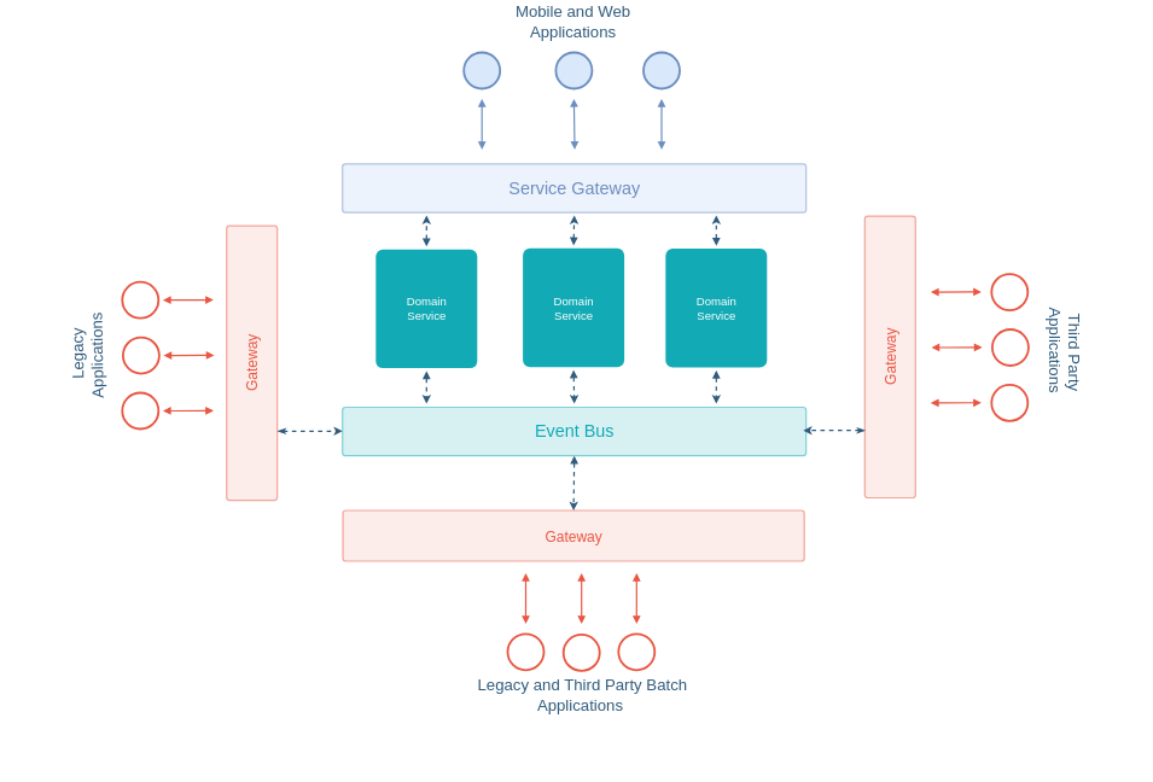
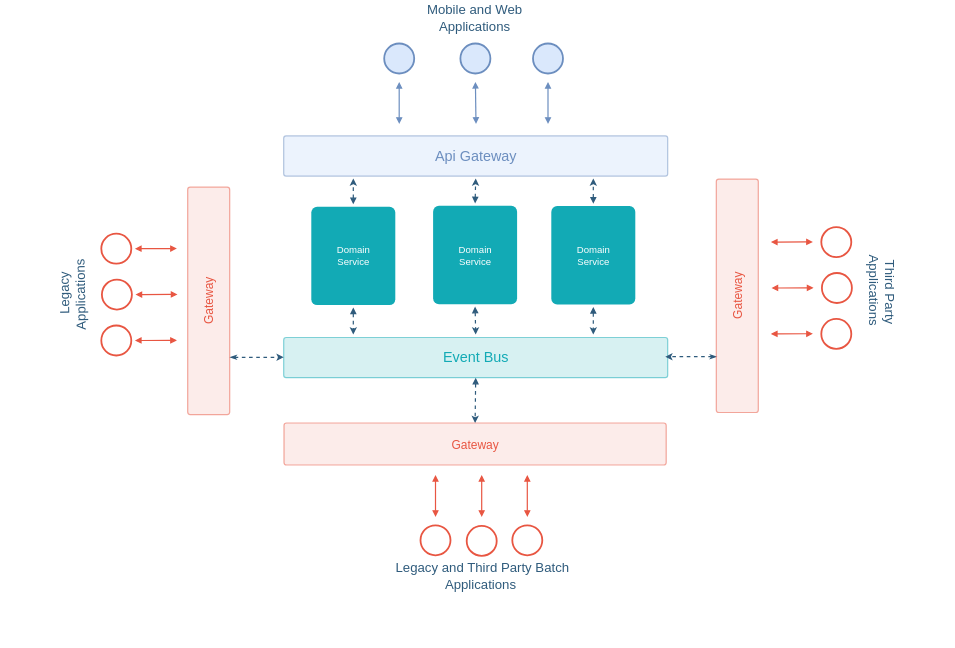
  <mxCell id="0" />
  <mxCell id="1" parent="0" />
- <mxCell id="2" value="&lt;font style=&quot;font-size: 24px&quot; color=&quot;#6c8ebf&quot;&gt;Service Gateway&lt;/font&gt;" style="rounded=1;fillColor=#dae8fc;strokeWidth=2;html=1;strokeColor=#6c8ebf;arcSize=6;opacity=50;" parent="1" vertex="1"><mxGeometry x="472" y="226" width="640" height="67" as="geometry" /></mxCell>
+ <mxCell id="2" value="&lt;font style=&quot;font-size: 24px&quot; color=&quot;#6c8ebf&quot;&gt;Api Gateway&lt;/font&gt;" style="rounded=1;fillColor=#dae8fc;strokeWidth=2;html=1;strokeColor=#6c8ebf;arcSize=6;opacity=50;" parent="1" vertex="1"><mxGeometry x="472" y="226" width="640" height="67" as="geometry" /></mxCell>
  <mxCell id="3" style="edgeStyle=none;rounded=0;orthogonalLoop=1;jettySize=auto;html=1;exitX=1;exitY=0.5;exitDx=0;exitDy=0;shadow=0;strokeColor=#000000;strokeWidth=2;" parent="1" edge="1"><mxGeometry relative="1" as="geometry"><mxPoint x="1078" y="626" as="sourcePoint" /><mxPoint x="1078" y="626" as="targetPoint" /></mxGeometry></mxCell>
  <mxCell id="4" style="edgeStyle=none;rounded=0;orthogonalLoop=1;jettySize=auto;html=1;exitX=0.5;exitY=1;exitDx=0;exitDy=0;entryX=0;entryY=0.5;entryDx=0;entryDy=0;shadow=0;dashed=1;startArrow=block;startFill=1;strokeColor=#2F5B7C;strokeWidth=2;fontSize=20;" parent="1" source="5" target="10" edge="1"><mxGeometry relative="1" as="geometry" /></mxCell>
  <mxCell id="5" value="&lt;span style=&quot;color: rgb(18 , 170 , 181) ; font-size: 24px&quot;&gt;Event Bus&lt;/span&gt;" style="rounded=1;fillColor=#B0E3E6;strokeWidth=2;html=1;strokeColor=#12AAB5;arcSize=6;opacity=50;" parent="1" vertex="1"><mxGeometry x="472" y="562" width="640" height="67" as="geometry" /></mxCell>
  <mxCell id="6" style="edgeStyle=none;rounded=0;orthogonalLoop=1;jettySize=auto;html=1;exitX=1;exitY=0.75;exitDx=0;exitDy=0;entryX=0;entryY=0.5;entryDx=0;entryDy=0;shadow=0;strokeColor=#2F5B7C;strokeWidth=2;fontSize=20;startArrow=classicThin;startFill=1;dashed=1;" parent="1" edge="1"><mxGeometry relative="1" as="geometry"><mxPoint x="382" y="595" as="sourcePoint" /><mxPoint x="472" y="595" as="targetPoint" /></mxGeometry></mxCell>
  <mxCell id="7" value="&lt;font color=&quot;#e85642&quot; style=&quot;font-size: 20px;&quot;&gt;Gateway&lt;/font&gt;" style="rounded=1;fillColor=#fad9d5;strokeWidth=2;html=1;strokeColor=#E85642;arcSize=6;opacity=50;verticalAlign=middle;horizontal=0;fontSize=20;" parent="1" vertex="1"><mxGeometry x="312" y="311.5" width="70" height="379" as="geometry" /></mxCell>
  <mxCell id="8" style="edgeStyle=none;rounded=0;orthogonalLoop=1;jettySize=auto;html=1;exitX=0;exitY=0.75;exitDx=0;exitDy=0;shadow=0;dashed=1;startArrow=classicThin;startFill=1;strokeColor=#2F5B7C;strokeWidth=2;fontSize=20;" parent="1" edge="1"><mxGeometry relative="1" as="geometry"><mxPoint x="1108" y="594" as="targetPoint" /><mxPoint x="1194" y="594" as="sourcePoint" /></mxGeometry></mxCell>
  <mxCell id="9" value="&lt;font color=&quot;#e85642&quot; style=&quot;font-size: 20px;&quot;&gt;Gateway&lt;/font&gt;" style="rounded=1;fillColor=#fad9d5;strokeWidth=2;html=1;strokeColor=#E85642;arcSize=6;opacity=50;verticalAlign=middle;horizontal=0;fontSize=20;" parent="1" vertex="1"><mxGeometry x="1193" y="298" width="70" height="389" as="geometry" /></mxCell>
  <mxCell id="10" value="&lt;font color=&quot;#e85642&quot; style=&quot;font-size: 20px;&quot;&gt;Gateway&lt;/font&gt;" style="rounded=1;fillColor=#fad9d5;strokeWidth=2;html=1;strokeColor=#E85642;arcSize=6;opacity=50;verticalAlign=middle;horizontal=0;fontSize=20;rotation=90;" parent="1" vertex="1"><mxGeometry x="756" y="421" width="70" height="637" as="geometry" /></mxCell>
  <mxCell id="11" value="" style="shape=mxgraph.bpmn.shape;html=1;verticalLabelPosition=bottom;labelBackgroundColor=#ffffff;verticalAlign=top;perimeter=ellipsePerimeter;outline=standard;symbol=general;fontFamily=Helvetica;fontSize=12;fontColor=#000000;align=center;strokeColor=#e85642;strokeWidth=3;fillColor=none;perimeterSpacing=6;" parent="1" vertex="1"><mxGeometry x="168" y="389" width="50" height="50" as="geometry" /></mxCell>
  <mxCell id="12" value="" style="edgeStyle=none;strokeWidth=2;html=1;strokeColor=#e85642;endArrow=block;endFill=1;startArrow=block;startFill=1;" parent="1" source="11" edge="1"><mxGeometry x="1586" y="-31.5" width="100" height="100" as="geometry"><mxPoint x="-172" y="26.5" as="sourcePoint" /><mxPoint x="294" y="413.748" as="targetPoint" /></mxGeometry></mxCell>
  <mxCell id="13" value="" style="shape=mxgraph.bpmn.shape;html=1;verticalLabelPosition=bottom;labelBackgroundColor=#ffffff;verticalAlign=top;perimeter=ellipsePerimeter;outline=standard;symbol=general;fontFamily=Helvetica;fontSize=12;fontColor=#000000;align=center;strokeColor=#e85642;strokeWidth=3;fillColor=none;perimeterSpacing=6;" parent="1" vertex="1"><mxGeometry x="169" y="465.5" width="50" height="50" as="geometry" /></mxCell>
  <mxCell id="14" value="" style="edgeStyle=none;strokeWidth=2;html=1;strokeColor=#e85642;endArrow=block;endFill=1;startArrow=block;startFill=1;" parent="1" source="13" edge="1"><mxGeometry x="1587" y="45" width="100" height="100" as="geometry"><mxPoint x="-171" y="103" as="sourcePoint" /><mxPoint x="295" y="490.247" as="targetPoint" /></mxGeometry></mxCell>
  <mxCell id="15" value="" style="shape=mxgraph.bpmn.shape;html=1;verticalLabelPosition=bottom;labelBackgroundColor=#ffffff;verticalAlign=top;perimeter=ellipsePerimeter;outline=standard;symbol=general;fontFamily=Helvetica;fontSize=12;fontColor=#000000;align=center;strokeColor=#e85642;strokeWidth=3;fillColor=none;perimeterSpacing=6;" parent="1" vertex="1"><mxGeometry x="168" y="542" width="50" height="50" as="geometry" /></mxCell>
  <mxCell id="16" value="" style="edgeStyle=none;strokeWidth=2;html=1;strokeColor=#e85642;endArrow=block;endFill=1;startArrow=block;startFill=1;" parent="1" source="15" edge="1"><mxGeometry x="1586" y="121.5" width="100" height="100" as="geometry"><mxPoint x="-172" y="179.5" as="sourcePoint" /><mxPoint x="294" y="566.747" as="targetPoint" /></mxGeometry></mxCell>
  <mxCell id="17" value="" style="shape=mxgraph.bpmn.shape;html=1;verticalLabelPosition=bottom;labelBackgroundColor=#ffffff;verticalAlign=top;perimeter=ellipsePerimeter;outline=standard;symbol=general;fontFamily=Helvetica;fontSize=12;fontColor=#000000;align=center;strokeColor=#e85642;strokeWidth=3;fillColor=none;perimeterSpacing=6;" parent="1" vertex="1"><mxGeometry x="1368" y="378" width="50" height="50" as="geometry" /></mxCell>
  <mxCell id="18" value="" style="edgeStyle=none;strokeWidth=2;html=1;strokeColor=#e85642;endArrow=block;endFill=1;startArrow=block;startFill=1;" parent="1" edge="1"><mxGeometry x="2646" y="-42.5" width="100" height="100" as="geometry"><mxPoint x="1284" y="403" as="sourcePoint" /><mxPoint x="1354" y="402.747" as="targetPoint" /></mxGeometry></mxCell>
  <mxCell id="19" value="" style="shape=mxgraph.bpmn.shape;html=1;verticalLabelPosition=bottom;labelBackgroundColor=#ffffff;verticalAlign=top;perimeter=ellipsePerimeter;outline=standard;symbol=general;fontFamily=Helvetica;fontSize=12;fontColor=#000000;align=center;strokeColor=#e85642;strokeWidth=3;fillColor=none;perimeterSpacing=6;" parent="1" vertex="1"><mxGeometry x="1369" y="454.5" width="50" height="50" as="geometry" /></mxCell>
  <mxCell id="20" value="" style="edgeStyle=none;strokeWidth=2;html=1;strokeColor=#e85642;endArrow=block;endFill=1;startArrow=block;startFill=1;" parent="1" edge="1"><mxGeometry x="2647" y="34" width="100" height="100" as="geometry"><mxPoint x="1285" y="479.5" as="sourcePoint" /><mxPoint x="1355" y="479.247" as="targetPoint" /></mxGeometry></mxCell>
  <mxCell id="21" value="" style="shape=mxgraph.bpmn.shape;html=1;verticalLabelPosition=bottom;labelBackgroundColor=#ffffff;verticalAlign=top;perimeter=ellipsePerimeter;outline=standard;symbol=general;fontFamily=Helvetica;fontSize=12;fontColor=#000000;align=center;strokeColor=#e85642;strokeWidth=3;fillColor=none;perimeterSpacing=6;" parent="1" vertex="1"><mxGeometry x="1368" y="531" width="50" height="50" as="geometry" /></mxCell>
  <mxCell id="22" value="" style="edgeStyle=none;strokeWidth=2;html=1;strokeColor=#e85642;endArrow=block;endFill=1;startArrow=block;startFill=1;" parent="1" edge="1"><mxGeometry x="2646" y="110.5" width="100" height="100" as="geometry"><mxPoint x="1284" y="556" as="sourcePoint" /><mxPoint x="1354" y="555.747" as="targetPoint" /></mxGeometry></mxCell>
  <mxCell id="23" value="" style="group;rotation=90;" parent="1" vertex="1" connectable="0"><mxGeometry x="734" y="757" width="135" height="203" as="geometry" /></mxCell>
  <mxCell id="24" value="" style="shape=mxgraph.bpmn.shape;html=1;verticalLabelPosition=bottom;labelBackgroundColor=#ffffff;verticalAlign=top;perimeter=ellipsePerimeter;outline=standard;symbol=general;fontFamily=Helvetica;fontSize=12;fontColor=#000000;align=center;strokeColor=#e85642;strokeWidth=3;fillColor=none;perimeterSpacing=6;rotation=90;" parent="23" vertex="1"><mxGeometry x="119" y="118" width="50" height="50" as="geometry" /></mxCell>
  <mxCell id="25" value="" style="edgeStyle=none;strokeWidth=2;html=1;strokeColor=#e85642;endArrow=block;endFill=1;startArrow=block;startFill=1;" parent="23" edge="1"><mxGeometry x="532" y="-362" width="100" height="100" as="geometry"><mxPoint x="144" y="34" as="sourcePoint" /><mxPoint x="144" y="104" as="targetPoint" /></mxGeometry></mxCell>
  <mxCell id="26" value="" style="shape=mxgraph.bpmn.shape;html=1;verticalLabelPosition=bottom;labelBackgroundColor=#ffffff;verticalAlign=top;perimeter=ellipsePerimeter;outline=standard;symbol=general;fontFamily=Helvetica;fontSize=12;fontColor=#000000;align=center;strokeColor=#e85642;strokeWidth=3;fillColor=none;perimeterSpacing=6;rotation=90;" parent="23" vertex="1"><mxGeometry x="43" y="119" width="50" height="50" as="geometry" /></mxCell>
  <mxCell id="27" value="" style="edgeStyle=none;strokeWidth=2;html=1;strokeColor=#e85642;endArrow=block;endFill=1;startArrow=block;startFill=1;" parent="23" edge="1"><mxGeometry x="455" y="-362" width="100" height="100" as="geometry"><mxPoint x="68" y="34" as="sourcePoint" /><mxPoint x="68" y="104" as="targetPoint" /></mxGeometry></mxCell>
  <mxCell id="28" value="" style="shape=mxgraph.bpmn.shape;html=1;verticalLabelPosition=bottom;labelBackgroundColor=#ffffff;verticalAlign=top;perimeter=ellipsePerimeter;outline=standard;symbol=general;fontFamily=Helvetica;fontSize=12;fontColor=#000000;align=center;strokeColor=#e85642;strokeWidth=3;fillColor=none;perimeterSpacing=6;rotation=90;" parent="23" vertex="1"><mxGeometry x="-34" y="118" width="50" height="50" as="geometry" /></mxCell>
  <mxCell id="29" value="" style="edgeStyle=none;strokeWidth=2;html=1;strokeColor=#e85642;endArrow=block;endFill=1;startArrow=block;startFill=1;" parent="23" edge="1"><mxGeometry x="379" y="-362" width="100" height="100" as="geometry"><mxPoint x="-9" y="34" as="sourcePoint" /><mxPoint x="-9" y="104" as="targetPoint" /></mxGeometry></mxCell>
  <mxCell id="30" style="edgeStyle=none;rounded=0;orthogonalLoop=1;jettySize=auto;html=1;exitX=0.5;exitY=1;exitDx=0;exitDy=0;shadow=0;dashed=1;startArrow=block;startFill=1;strokeColor=#2F5B7C;strokeWidth=2;fontSize=20;" parent="1" source="32" edge="1"><mxGeometry relative="1" as="geometry"><mxPoint x="588" y="557" as="targetPoint" /></mxGeometry></mxCell>
  <mxCell id="31" style="edgeStyle=none;rounded=0;orthogonalLoop=1;jettySize=auto;html=1;exitX=0.5;exitY=0;exitDx=0;exitDy=0;shadow=0;dashed=1;startArrow=block;startFill=1;strokeColor=#2F5B7C;strokeWidth=2;fontSize=20;" parent="1" source="32" edge="1"><mxGeometry relative="1" as="geometry"><mxPoint x="588" y="297" as="targetPoint" /></mxGeometry></mxCell>
  <mxCell id="32" value="Domain&lt;br&gt;Service" style="rounded=1;fillColor=#12aab5;strokeWidth=2;html=1;strokeColor=none;fontColor=#FFFFFF;fontSize=16;arcSize=7;perimeterSpacing=4;" parent="1" vertex="1"><mxGeometry x="518" y="344" width="140" height="164" as="geometry" /></mxCell>
  <mxCell id="33" style="edgeStyle=none;rounded=0;orthogonalLoop=1;jettySize=auto;html=1;exitX=0.5;exitY=1;exitDx=0;exitDy=0;shadow=0;dashed=1;startArrow=block;startFill=1;strokeColor=#2F5B7C;strokeWidth=2;fontSize=20;" parent="1" source="35" edge="1"><mxGeometry relative="1" as="geometry"><mxPoint x="792" y="557" as="targetPoint" /></mxGeometry></mxCell>
  <mxCell id="34" style="edgeStyle=none;rounded=0;orthogonalLoop=1;jettySize=auto;html=1;exitX=0.5;exitY=0;exitDx=0;exitDy=0;shadow=0;dashed=1;startArrow=block;startFill=1;strokeColor=#2F5B7C;strokeWidth=2;fontSize=20;" parent="1" source="35" edge="1"><mxGeometry relative="1" as="geometry"><mxPoint x="792" y="297" as="targetPoint" /></mxGeometry></mxCell>
  <mxCell id="35" value="Domain&lt;br&gt;Service" style="rounded=1;fillColor=#12aab5;strokeWidth=2;html=1;strokeColor=none;fontColor=#FFFFFF;fontSize=16;arcSize=7;perimeterSpacing=4;" parent="1" vertex="1"><mxGeometry x="721" y="342.5" width="140" height="164" as="geometry" /></mxCell>
  <mxCell id="36" style="edgeStyle=none;rounded=0;orthogonalLoop=1;jettySize=auto;html=1;exitX=0.5;exitY=1;exitDx=0;exitDy=0;shadow=0;dashed=1;startArrow=block;startFill=1;strokeColor=#2F5B7C;strokeWidth=2;fontSize=20;" parent="1" source="38" edge="1"><mxGeometry relative="1" as="geometry"><mxPoint x="988" y="557" as="targetPoint" /></mxGeometry></mxCell>
  <mxCell id="37" style="edgeStyle=none;rounded=0;orthogonalLoop=1;jettySize=auto;html=1;exitX=0.5;exitY=0;exitDx=0;exitDy=0;shadow=0;dashed=1;startArrow=block;startFill=1;strokeColor=#2F5B7C;strokeWidth=2;fontSize=20;" parent="1" source="38" edge="1"><mxGeometry relative="1" as="geometry"><mxPoint x="988" y="297" as="targetPoint" /></mxGeometry></mxCell>
  <mxCell id="38" value="Domain&lt;br&gt;Service" style="rounded=1;fillColor=#12aab5;strokeWidth=2;html=1;strokeColor=none;fontColor=#FFFFFF;fontSize=16;arcSize=7;perimeterSpacing=4;" parent="1" vertex="1"><mxGeometry x="918" y="343" width="140" height="164" as="geometry" /></mxCell>
  <mxCell id="39" value="" style="shape=mxgraph.bpmn.shape;html=1;verticalLabelPosition=bottom;labelBackgroundColor=#ffffff;verticalAlign=top;perimeter=ellipsePerimeter;outline=standard;symbol=general;fontFamily=Helvetica;fontSize=12;align=center;strokeColor=#6c8ebf;strokeWidth=3;fillColor=#dae8fc;perimeterSpacing=6;rotation=-90;" parent="1" vertex="1"><mxGeometry x="639.5" y="72" width="50" height="50" as="geometry" /></mxCell>
  <mxCell id="40" value="" style="edgeStyle=none;strokeWidth=2;html=1;strokeColor=#6c8ebf;endArrow=block;endFill=1;startArrow=block;startFill=1;fillColor=#dae8fc;" parent="1" edge="1"><mxGeometry x="1935.5" y="544" width="100" height="100" as="geometry"><mxPoint x="664.5" y="206" as="sourcePoint" /><mxPoint x="664.5" y="136" as="targetPoint" /></mxGeometry></mxCell>
  <mxCell id="41" value="" style="shape=mxgraph.bpmn.shape;html=1;verticalLabelPosition=bottom;labelBackgroundColor=#ffffff;verticalAlign=top;perimeter=ellipsePerimeter;outline=standard;symbol=general;fontFamily=Helvetica;fontSize=12;align=center;strokeColor=#6c8ebf;strokeWidth=3;fillColor=#dae8fc;perimeterSpacing=6;rotation=-90;" parent="1" vertex="1"><mxGeometry x="766.5" y="72" width="50" height="50" as="geometry" /></mxCell>
  <mxCell id="42" value="" style="edgeStyle=none;strokeWidth=2;html=1;strokeColor=#6c8ebf;endArrow=block;endFill=1;startArrow=block;startFill=1;fillColor=#dae8fc;" parent="1" edge="1"><mxGeometry x="2062.5" y="544" width="100" height="100" as="geometry"><mxPoint x="792.5" y="206" as="sourcePoint" /><mxPoint x="791.5" y="136" as="targetPoint" /></mxGeometry></mxCell>
  <mxCell id="43" value="" style="shape=mxgraph.bpmn.shape;html=1;verticalLabelPosition=bottom;labelBackgroundColor=#ffffff;verticalAlign=top;perimeter=ellipsePerimeter;outline=standard;symbol=general;fontFamily=Helvetica;fontSize=12;align=center;strokeColor=#6c8ebf;strokeWidth=3;fillColor=#dae8fc;perimeterSpacing=6;rotation=-90;" parent="1" vertex="1"><mxGeometry x="887.5" y="72" width="50" height="50" as="geometry" /></mxCell>
  <mxCell id="44" value="" style="edgeStyle=none;strokeWidth=2;html=1;strokeColor=#6c8ebf;endArrow=block;endFill=1;startArrow=block;startFill=1;fillColor=#dae8fc;" parent="1" edge="1"><mxGeometry x="2183.5" y="544" width="100" height="100" as="geometry"><mxPoint x="912.5" y="206" as="sourcePoint" /><mxPoint x="912.5" y="136" as="targetPoint" /></mxGeometry></mxCell>
  <mxCell id="45" value="&lt;font color=&quot;#2f5b7c&quot; style=&quot;font-size: 22px&quot;&gt;Legacy Applications&amp;nbsp;&lt;/font&gt;" style="text;html=1;strokeColor=none;fillColor=none;align=center;verticalAlign=middle;whiteSpace=wrap;rounded=0;fontSize=20;rotation=-91;" parent="1" vertex="1"><mxGeometry x="20" y="477.5" width="200" height="20" as="geometry" /></mxCell>
  <mxCell id="46" value="&lt;font color=&quot;#2f5b7c&quot; style=&quot;font-size: 22px&quot;&gt;Third Party Applications&amp;nbsp;&lt;/font&gt;" style="text;html=1;strokeColor=none;fillColor=none;align=center;verticalAlign=middle;whiteSpace=wrap;rounded=0;fontSize=20;rotation=90;" parent="1" vertex="1"><mxGeometry x="1369" y="476.5" width="200" height="20" as="geometry" /></mxCell>
  <mxCell id="47" value="&lt;font color=&quot;#2f5b7c&quot; style=&quot;font-size: 22px&quot;&gt;Legacy and Third Party Batch Applications&amp;nbsp;&lt;/font&gt;" style="text;html=1;strokeColor=none;fillColor=none;align=center;verticalAlign=middle;whiteSpace=wrap;rounded=0;fontSize=20;rotation=0;" parent="1" vertex="1"><mxGeometry x="629" y="950" width="349" height="20" as="geometry" /></mxCell>
  <mxCell id="48" value="&lt;font color=&quot;#2f5b7c&quot; style=&quot;font-size: 22px&quot;&gt;Mobile and Web&lt;br&gt;Applications&lt;br&gt;&lt;/font&gt;" style="text;html=1;strokeColor=none;fillColor=none;align=center;verticalAlign=middle;whiteSpace=wrap;rounded=0;fontSize=20;rotation=0;" parent="1" vertex="1"><mxGeometry x="616" y="20" width="349" height="20" as="geometry" /></mxCell>
